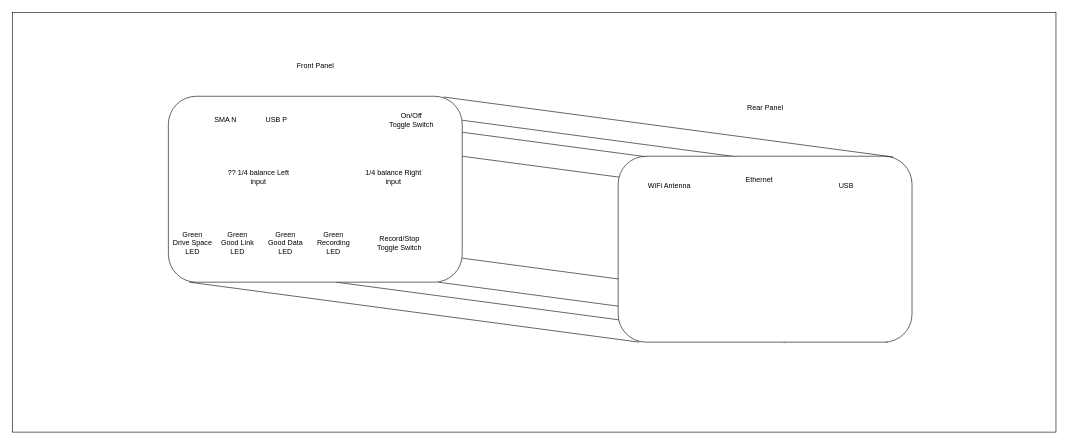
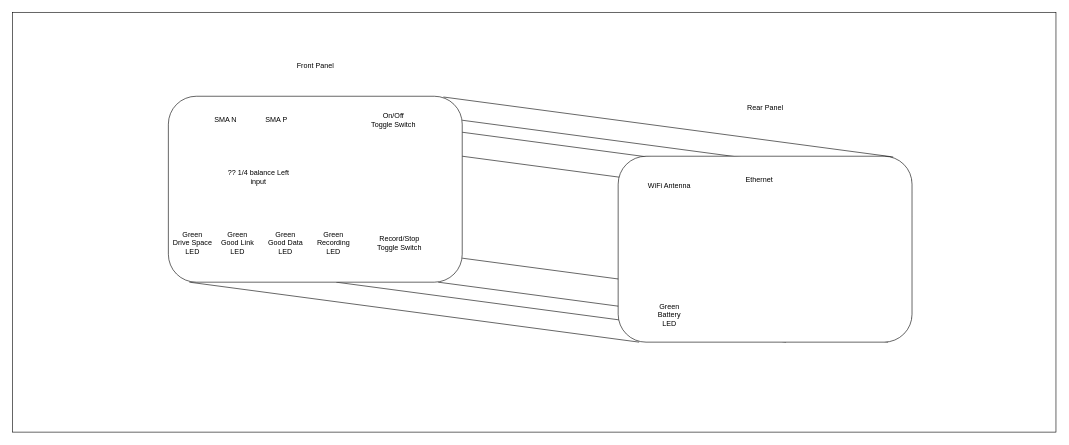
  <mxCell id="0" />
  <mxCell id="1" parent="0" />
  <mxCell id="2" value="" style="rounded=0;whiteSpace=wrap;html=1;movable=0;" parent="1" vertex="1"><mxGeometry x="20" y="20" width="1740" height="700" as="geometry" /></mxCell>
  <mxCell id="3" value="" style="endArrow=none;html=1;rounded=0;fontFamily=Helvetica;fontSize=12;fontColor=default;exitX=0.936;exitY=0.004;exitDx=0;exitDy=0;exitPerimeter=0;entryX=0.936;entryY=0.004;entryDx=0;entryDy=0;entryPerimeter=0;" parent="1" edge="1"><mxGeometry width="50" height="50" relative="1" as="geometry"><mxPoint x="560" y="470" as="sourcePoint" /><mxPoint x="1310" y="570" as="targetPoint" /></mxGeometry></mxCell>
  <mxCell id="4" value="" style="endArrow=none;html=1;rounded=0;fontFamily=Helvetica;fontSize=12;fontColor=default;exitX=0.936;exitY=0.004;exitDx=0;exitDy=0;exitPerimeter=0;entryX=0.936;entryY=0.004;entryDx=0;entryDy=0;entryPerimeter=0;" parent="1" edge="1"><mxGeometry width="50" height="50" relative="1" as="geometry"><mxPoint x="770" y="220" as="sourcePoint" /><mxPoint x="1520" y="320" as="targetPoint" /></mxGeometry></mxCell>
  <mxCell id="5" value="" style="endArrow=none;html=1;rounded=0;fontFamily=Helvetica;fontSize=12;fontColor=default;exitX=0.936;exitY=0.004;exitDx=0;exitDy=0;exitPerimeter=0;entryX=0.936;entryY=0.004;entryDx=0;entryDy=0;entryPerimeter=0;" parent="1" edge="1"><mxGeometry width="50" height="50" relative="1" as="geometry"><mxPoint x="770" y="260" as="sourcePoint" /><mxPoint x="1520" y="360" as="targetPoint" /></mxGeometry></mxCell>
  <mxCell id="6" value="" style="endArrow=none;html=1;rounded=0;fontFamily=Helvetica;fontSize=12;fontColor=default;exitX=0.936;exitY=0.004;exitDx=0;exitDy=0;exitPerimeter=0;entryX=0.936;entryY=0.004;entryDx=0;entryDy=0;entryPerimeter=0;" parent="1" edge="1"><mxGeometry width="50" height="50" relative="1" as="geometry"><mxPoint x="770" y="200" as="sourcePoint" /><mxPoint x="1520" y="300" as="targetPoint" /></mxGeometry></mxCell>
  <mxCell id="7" value="" style="endArrow=none;html=1;rounded=0;fontFamily=Helvetica;fontSize=12;fontColor=default;exitX=0.936;exitY=0.004;exitDx=0;exitDy=0;exitPerimeter=0;entryX=0.936;entryY=0.004;entryDx=0;entryDy=0;entryPerimeter=0;" parent="1" edge="1"><mxGeometry width="50" height="50" relative="1" as="geometry"><mxPoint x="770" y="430" as="sourcePoint" /><mxPoint x="1520" y="530" as="targetPoint" /></mxGeometry></mxCell>
  <mxCell id="8" value="" style="endArrow=none;html=1;rounded=0;fontFamily=Helvetica;fontSize=12;fontColor=default;exitX=0.936;exitY=0.004;exitDx=0;exitDy=0;exitPerimeter=0;entryX=0.936;entryY=0.004;entryDx=0;entryDy=0;entryPerimeter=0;" parent="1" edge="1"><mxGeometry width="50" height="50" relative="1" as="geometry"><mxPoint x="730" y="470" as="sourcePoint" /><mxPoint x="1480" y="570" as="targetPoint" /></mxGeometry></mxCell>
  <mxCell id="9" value="" style="rounded=1;whiteSpace=wrap;html=1;" parent="1" vertex="1"><mxGeometry x="280" y="160" width="490" height="310" as="geometry" /></mxCell>
  <mxCell id="10" value="Rear Panel" style="text;html=1;align=center;verticalAlign=middle;resizable=0;points=[];autosize=1;strokeColor=none;fillColor=none;" parent="1" vertex="1"><mxGeometry x="1235" y="170" width="80" height="20" as="geometry" /></mxCell>
  <mxCell id="11" value="Front Panel" style="text;html=1;align=center;verticalAlign=middle;resizable=0;points=[];autosize=1;strokeColor=none;fillColor=none;" parent="1" vertex="1"><mxGeometry x="485" y="100" width="80" height="20" as="geometry" /></mxCell>
  <mxCell id="12" value="" style="rounded=1;whiteSpace=wrap;html=1;" parent="1" vertex="1"><mxGeometry x="1030" y="260" width="490" height="310" as="geometry" /></mxCell>
  <mxCell id="13" value="" style="endArrow=none;html=1;rounded=0;fontFamily=Helvetica;fontSize=12;fontColor=default;exitX=0.936;exitY=0.004;exitDx=0;exitDy=0;exitPerimeter=0;entryX=0.936;entryY=0.004;entryDx=0;entryDy=0;entryPerimeter=0;" parent="1" source="9" target="12" edge="1"><mxGeometry width="50" height="50" relative="1" as="geometry"><mxPoint x="1210" y="400" as="sourcePoint" /><mxPoint x="1260" y="350" as="targetPoint" /></mxGeometry></mxCell>
  <mxCell id="14" value="" style="endArrow=none;html=1;rounded=0;fontFamily=Helvetica;fontSize=12;fontColor=default;exitX=0.936;exitY=0.004;exitDx=0;exitDy=0;exitPerimeter=0;entryX=0.936;entryY=0.004;entryDx=0;entryDy=0;entryPerimeter=0;" parent="1" edge="1"><mxGeometry width="50" height="50" relative="1" as="geometry"><mxPoint x="315" y="470" as="sourcePoint" /><mxPoint x="1065" y="570" as="targetPoint" /></mxGeometry></mxCell>
  <mxCell id="15" value="Ethernet" style="text;html=1;align=center;verticalAlign=middle;resizable=0;points=[];autosize=1;strokeColor=none;fillColor=none;fontSize=12;fontFamily=Helvetica;fontColor=default;" parent="1" vertex="1"><mxGeometry x="1235" y="290" width="60" height="20" as="geometry" /></mxCell>
- <mxCell id="16" value="USB" style="text;html=1;align=center;verticalAlign=middle;resizable=0;points=[];autosize=1;strokeColor=none;fillColor=none;fontSize=12;fontFamily=Helvetica;fontColor=default;" parent="1" vertex="1"><mxGeometry x="1390" y="300" width="40" height="20" as="geometry" /></mxCell>
- <mxCell id="17" value="USB P" style="text;html=1;align=center;verticalAlign=middle;resizable=0;points=[];autosize=1;strokeColor=none;fillColor=none;fontSize=12;fontFamily=Helvetica;fontColor=default;" parent="1" vertex="1"><mxGeometry x="435" y="190" width="50" height="20" as="geometry" /></mxCell>
+ <mxCell id="17" value="SMA P" style="text;html=1;align=center;verticalAlign=middle;resizable=0;points=[];autosize=1;strokeColor=none;fillColor=none;fontSize=12;fontFamily=Helvetica;fontColor=default;" parent="1" vertex="1"><mxGeometry x="435" y="190" width="50" height="20" as="geometry" /></mxCell>
  <mxCell id="18" value="SMA N" style="text;html=1;align=center;verticalAlign=middle;resizable=0;points=[];autosize=1;strokeColor=none;fillColor=none;fontSize=12;fontFamily=Helvetica;fontColor=default;" parent="1" vertex="1"><mxGeometry x="350" y="190" width="50" height="20" as="geometry" /></mxCell>
  <mxCell id="19" value="WiFi Antenna" style="text;html=1;align=center;verticalAlign=middle;resizable=0;points=[];autosize=1;strokeColor=none;fillColor=none;fontSize=12;fontFamily=Helvetica;fontColor=default;" parent="1" vertex="1"><mxGeometry x="1070" y="300" width="90" height="20" as="geometry" /></mxCell>
- <mxCell id="20" value="On/Off&lt;br&gt;Toggle Switch" style="text;html=1;align=center;verticalAlign=middle;resizable=0;points=[];autosize=1;strokeColor=none;fillColor=none;fontSize=12;fontFamily=Helvetica;fontColor=default;" parent="1" vertex="1"><mxGeometry x="640" y="185" width="90" height="30" as="geometry" /></mxCell>
+ <mxCell id="20" value="On/Off&lt;br&gt;Toggle Switch" style="text;html=1;align=center;verticalAlign=middle;resizable=0;points=[];autosize=1;strokeColor=none;fillColor=none;fontSize=12;fontFamily=Helvetica;fontColor=default;" parent="1" vertex="1"><mxGeometry x="610" y="185" width="90" height="30" as="geometry" /></mxCell>
  <mxCell id="21" value="Record/Stop&lt;br&gt;Toggle Switch" style="text;html=1;align=center;verticalAlign=middle;resizable=0;points=[];autosize=1;strokeColor=none;fillColor=none;fontSize=12;fontFamily=Helvetica;fontColor=default;" parent="1" vertex="1"><mxGeometry x="620" y="390" width="90" height="30" as="geometry" /></mxCell>
  <mxCell id="22" value="Green &lt;br&gt;Good Data&lt;br&gt;LED" style="text;html=1;align=center;verticalAlign=middle;resizable=0;points=[];autosize=1;strokeColor=none;fillColor=none;fontSize=12;fontFamily=Helvetica;fontColor=default;" parent="1" vertex="1"><mxGeometry x="440" y="380" width="70" height="50" as="geometry" /></mxCell>
  <mxCell id="23" value="Green&lt;br&gt;Good Link&lt;br&gt;LED" style="text;html=1;align=center;verticalAlign=middle;resizable=0;points=[];autosize=1;strokeColor=none;fillColor=none;fontSize=12;fontFamily=Helvetica;fontColor=default;" parent="1" vertex="1"><mxGeometry x="360" y="380" width="70" height="50" as="geometry" /></mxCell>
  <mxCell id="24" value="Green&lt;br&gt;Recording&lt;br&gt;LED" style="text;html=1;align=center;verticalAlign=middle;resizable=0;points=[];autosize=1;strokeColor=none;fillColor=none;fontSize=12;fontFamily=Helvetica;fontColor=default;" parent="1" vertex="1"><mxGeometry x="520" y="380" width="70" height="50" as="geometry" /></mxCell>
  <mxCell id="25" value="Green&lt;br&gt;Drive Space&lt;br&gt;LED" style="text;html=1;align=center;verticalAlign=middle;resizable=0;points=[];autosize=1;strokeColor=none;fillColor=none;fontSize=12;fontFamily=Helvetica;fontColor=default;" parent="1" vertex="1"><mxGeometry x="280" y="380" width="80" height="50" as="geometry" /></mxCell>
- <mxCell id="27" value="1/4 balance Right&lt;br&gt;input" style="text;html=1;align=center;verticalAlign=middle;resizable=0;points=[];autosize=1;strokeColor=none;fillColor=none;fontSize=12;fontFamily=Helvetica;fontColor=default;" vertex="1" parent="1"><mxGeometry x="595" y="275" width="120" height="40" as="geometry" /></mxCell>
+ <mxCell id="26" value="Green&lt;br&gt;Battery&lt;br&gt;LED" style="text;html=1;align=center;verticalAlign=middle;resizable=0;points=[];autosize=1;strokeColor=none;fillColor=none;fontSize=12;fontFamily=Helvetica;fontColor=default;" parent="1" vertex="1"><mxGeometry x="1090" y="500" width="50" height="50" as="geometry" /></mxCell>
  <mxCell id="28" value="?? 1/4 balance Left&lt;br&gt;input" style="text;html=1;align=center;verticalAlign=middle;resizable=0;points=[];autosize=1;strokeColor=none;fillColor=none;fontSize=12;fontFamily=Helvetica;fontColor=default;" vertex="1" parent="1"><mxGeometry x="365" y="275" width="130" height="40" as="geometry" /></mxCell>
